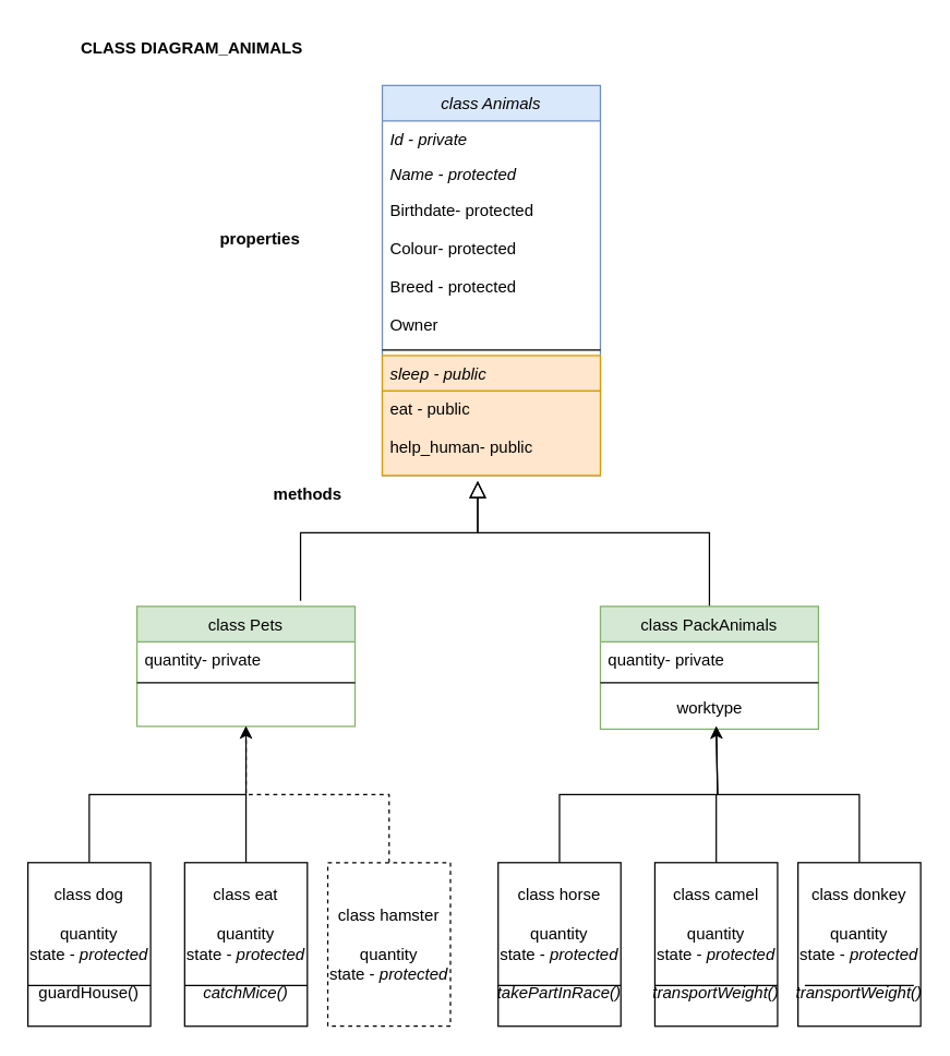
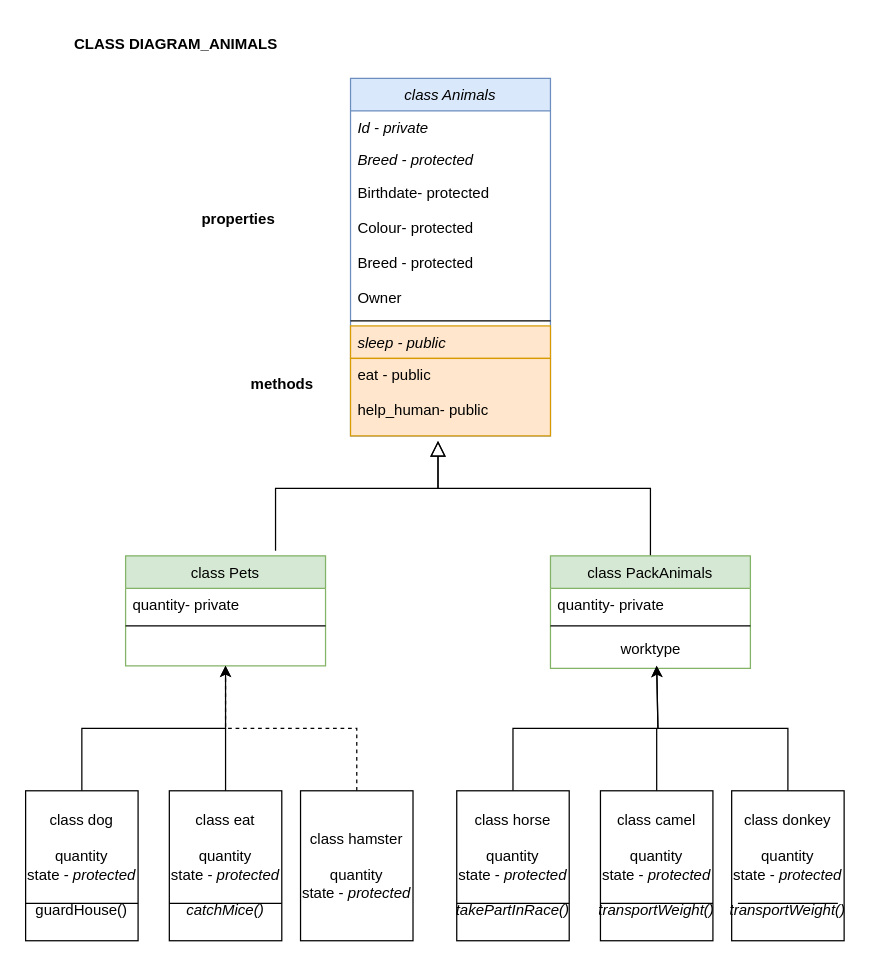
  <mxCell id="0" />
  <mxCell id="1" parent="0" />
  <mxCell id="2" value="class Animals" style="swimlane;fontStyle=2;align=center;verticalAlign=top;childLayout=stackLayout;horizontal=1;startSize=26;horizontalStack=0;resizeParent=1;resizeLast=0;collapsible=1;marginBottom=0;rounded=0;shadow=0;strokeWidth=1;fillColor=#dae8fc;strokeColor=#6c8ebf;" parent="1" vertex="1"><mxGeometry x="280" y="62" width="160" height="286" as="geometry"><mxRectangle x="230" y="140" width="160" height="26" as="alternateBounds" /></mxGeometry></mxCell>
  <mxCell id="3" value="Id - private" style="text;align=left;verticalAlign=top;spacingLeft=4;spacingRight=4;overflow=hidden;rotatable=0;points=[[0,0.5],[1,0.5]];portConstraint=eastwest;fontStyle=2" parent="2" vertex="1"><mxGeometry y="26" width="160" height="26" as="geometry" /></mxCell>
- <mxCell id="4" value="Name - protected" style="text;align=left;verticalAlign=top;spacingLeft=4;spacingRight=4;overflow=hidden;rotatable=0;points=[[0,0.5],[1,0.5]];portConstraint=eastwest;rounded=0;shadow=0;html=0;fontStyle=2" parent="2" vertex="1"><mxGeometry y="52" width="160" height="26" as="geometry" /></mxCell>
+ <mxCell id="4" value="Breed - protected" style="text;align=left;verticalAlign=top;spacingLeft=4;spacingRight=4;overflow=hidden;rotatable=0;points=[[0,0.5],[1,0.5]];portConstraint=eastwest;rounded=0;shadow=0;html=0;fontStyle=2" parent="2" vertex="1"><mxGeometry y="52" width="160" height="26" as="geometry" /></mxCell>
  <mxCell id="5" value="Birthdate- protected&#10;&#10;Colour- protected&#10;&#10;Breed - protected&#10;&#10;Owner" style="text;align=left;verticalAlign=top;spacingLeft=4;spacingRight=4;overflow=hidden;rotatable=0;points=[[0,0.5],[1,0.5]];portConstraint=eastwest;rounded=0;shadow=0;html=0;" parent="2" vertex="1"><mxGeometry y="78" width="160" height="112" as="geometry" /></mxCell>
  <mxCell id="6" value="" style="line;html=1;strokeWidth=1;align=left;verticalAlign=middle;spacingTop=-1;spacingLeft=3;spacingRight=3;rotatable=0;labelPosition=right;points=[];portConstraint=eastwest;" parent="2" vertex="1"><mxGeometry y="190" width="160" height="8" as="geometry" /></mxCell>
  <mxCell id="7" value="sleep - public" style="text;align=left;verticalAlign=top;spacingLeft=4;spacingRight=4;overflow=hidden;rotatable=0;points=[[0,0.5],[1,0.5]];portConstraint=eastwest;fillColor=#ffe6cc;strokeColor=#d79b00;fontStyle=2" vertex="1" parent="2"><mxGeometry y="198" width="160" height="26" as="geometry" /></mxCell>
  <mxCell id="8" value="eat - public&#10;&#10;help_human- public" style="text;align=left;verticalAlign=top;spacingLeft=4;spacingRight=4;overflow=hidden;rotatable=0;points=[[0,0.5],[1,0.5]];portConstraint=eastwest;fillColor=#ffe6cc;strokeColor=#d79b00;" parent="2" vertex="1"><mxGeometry y="224" width="160" height="62" as="geometry" /></mxCell>
  <mxCell id="9" value="class Pets" style="swimlane;fontStyle=0;align=center;verticalAlign=top;childLayout=stackLayout;horizontal=1;startSize=26;horizontalStack=0;resizeParent=1;resizeLast=0;collapsible=1;marginBottom=0;rounded=0;shadow=0;strokeWidth=1;fillColor=#d5e8d4;strokeColor=#82b366;" parent="1" vertex="1"><mxGeometry x="100" y="444" width="160" height="88" as="geometry"><mxRectangle x="130" y="380" width="160" height="26" as="alternateBounds" /></mxGeometry></mxCell>
  <mxCell id="10" value="quantity- private" style="text;align=left;verticalAlign=top;spacingLeft=4;spacingRight=4;overflow=hidden;rotatable=0;points=[[0,0.5],[1,0.5]];portConstraint=eastwest;" parent="9" vertex="1"><mxGeometry y="26" width="160" height="26" as="geometry" /></mxCell>
  <mxCell id="11" value="" style="line;html=1;strokeWidth=1;align=left;verticalAlign=middle;spacingTop=-1;spacingLeft=3;spacingRight=3;rotatable=0;labelPosition=right;points=[];portConstraint=eastwest;" parent="9" vertex="1"><mxGeometry y="52" width="160" height="8" as="geometry" /></mxCell>
  <mxCell id="12" value="" style="endArrow=block;endSize=10;endFill=0;shadow=0;strokeWidth=1;rounded=0;curved=0;edgeStyle=elbowEdgeStyle;elbow=vertical;" parent="1" edge="1"><mxGeometry width="160" relative="1" as="geometry"><mxPoint x="220" y="440" as="sourcePoint" /><mxPoint x="350" y="352" as="targetPoint" /><Array as="points"><mxPoint x="350" y="390" /></Array></mxGeometry></mxCell>
  <mxCell id="13" value="" style="endArrow=block;endSize=10;endFill=0;shadow=0;strokeWidth=1;rounded=0;curved=0;edgeStyle=elbowEdgeStyle;elbow=vertical;exitX=0.5;exitY=0;exitDx=0;exitDy=0;" parent="1" source="15" edge="1"><mxGeometry width="160" relative="1" as="geometry"><mxPoint x="520" y="420" as="sourcePoint" /><mxPoint x="350" y="352" as="targetPoint" /><Array as="points"><mxPoint x="350" y="390" /><mxPoint x="580" y="410" /></Array></mxGeometry></mxCell>
  <mxCell id="14" value="CLASS DIAGRAM_ANIMALS" style="text;html=1;align=center;verticalAlign=middle;resizable=0;points=[];autosize=1;strokeColor=none;fillColor=none;fontStyle=1" vertex="1" parent="1"><mxGeometry x="50" y="20" width="180" height="30" as="geometry" /></mxCell>
  <mxCell id="15" value="class PackAnimals" style="swimlane;fontStyle=0;align=center;verticalAlign=top;childLayout=stackLayout;horizontal=1;startSize=26;horizontalStack=0;resizeParent=1;resizeLast=0;collapsible=1;marginBottom=0;rounded=0;shadow=0;strokeWidth=1;fillColor=#d5e8d4;strokeColor=#82b366;" vertex="1" parent="1"><mxGeometry x="440" y="444" width="160" height="90" as="geometry"><mxRectangle x="130" y="380" width="160" height="26" as="alternateBounds" /></mxGeometry></mxCell>
  <mxCell id="16" value="quantity- private" style="text;align=left;verticalAlign=top;spacingLeft=4;spacingRight=4;overflow=hidden;rotatable=0;points=[[0,0.5],[1,0.5]];portConstraint=eastwest;" vertex="1" parent="15"><mxGeometry y="26" width="160" height="26" as="geometry" /></mxCell>
  <mxCell id="17" value="" style="line;html=1;strokeWidth=1;align=left;verticalAlign=middle;spacingTop=-1;spacingLeft=3;spacingRight=3;rotatable=0;labelPosition=right;points=[];portConstraint=eastwest;" vertex="1" parent="15"><mxGeometry y="52" width="160" height="8" as="geometry" /></mxCell>
  <mxCell id="18" value="worktype" style="text;html=1;align=center;verticalAlign=middle;resizable=0;points=[];autosize=1;strokeColor=none;fillColor=none;" vertex="1" parent="15"><mxGeometry y="60" width="160" height="30" as="geometry" /></mxCell>
  <mxCell id="19" style="edgeStyle=orthogonalEdgeStyle;rounded=0;orthogonalLoop=1;jettySize=auto;html=1;entryX=0.5;entryY=1;entryDx=0;entryDy=0;" edge="1" parent="1" source="20" target="9"><mxGeometry relative="1" as="geometry" /></mxCell>
  <mxCell id="20" value="class dog&lt;div&gt;&lt;br&gt;&lt;/div&gt;&lt;div&gt;&lt;span style=&quot;text-align: left; text-wrap-mode: nowrap;&quot;&gt;quantity&lt;/span&gt;&lt;/div&gt;&lt;div&gt;state - &lt;i&gt;protected&lt;/i&gt;&lt;/div&gt;&lt;div&gt;&lt;i&gt;&lt;br&gt;&lt;/i&gt;&lt;/div&gt;&lt;div&gt;guardHouse()&lt;/div&gt;" style="rounded=0;whiteSpace=wrap;html=1;" vertex="1" parent="1"><mxGeometry x="20" y="632" width="90" height="120" as="geometry" /></mxCell>
  <mxCell id="21" value="class eat&lt;div&gt;&lt;br&gt;&lt;/div&gt;&lt;div&gt;&lt;div&gt;&lt;span style=&quot;text-align: left; text-wrap-mode: nowrap;&quot;&gt;quantity&lt;/span&gt;&lt;/div&gt;&lt;div&gt;state -&amp;nbsp;&lt;i&gt;protected&lt;/i&gt;&lt;/div&gt;&lt;/div&gt;&lt;div&gt;&lt;i&gt;&lt;br&gt;&lt;/i&gt;&lt;/div&gt;&lt;div&gt;&lt;i&gt;catchMice()&lt;/i&gt;&lt;/div&gt;" style="rounded=0;whiteSpace=wrap;html=1;" vertex="1" parent="1"><mxGeometry x="135" y="632" width="90" height="120" as="geometry" /></mxCell>
  <mxCell id="22" style="edgeStyle=orthogonalEdgeStyle;rounded=0;orthogonalLoop=1;jettySize=auto;html=1;entryX=0.5;entryY=1;entryDx=0;entryDy=0;dashed=1;" edge="1" parent="1" source="23" target="9"><mxGeometry relative="1" as="geometry" /></mxCell>
- <mxCell id="23" value="class hamster&lt;div&gt;&lt;br&gt;&lt;/div&gt;&lt;div&gt;&lt;div&gt;&lt;span style=&quot;text-align: left; text-wrap-mode: nowrap;&quot;&gt;quantity&lt;/span&gt;&lt;/div&gt;&lt;div&gt;state -&amp;nbsp;&lt;i&gt;protected&lt;/i&gt;&lt;/div&gt;&lt;/div&gt;" style="rounded=0;whiteSpace=wrap;html=1;dashed=1;" vertex="1" parent="1"><mxGeometry x="240" y="632" width="90" height="120" as="geometry" /></mxCell>
+ <mxCell id="23" value="class hamster&lt;div&gt;&lt;br&gt;&lt;/div&gt;&lt;div&gt;&lt;div&gt;&lt;span style=&quot;text-align: left; text-wrap-mode: nowrap;&quot;&gt;quantity&lt;/span&gt;&lt;/div&gt;&lt;div&gt;state -&amp;nbsp;&lt;i&gt;protected&lt;/i&gt;&lt;/div&gt;&lt;/div&gt;" style="rounded=0;whiteSpace=wrap;html=1;" vertex="1" parent="1"><mxGeometry x="240" y="632" width="90" height="120" as="geometry" /></mxCell>
  <mxCell id="24" value="" style="endArrow=none;html=1;rounded=0;" edge="1" parent="1"><mxGeometry width="50" height="50" relative="1" as="geometry"><mxPoint x="180" y="632" as="sourcePoint" /><mxPoint x="180" y="582" as="targetPoint" /></mxGeometry></mxCell>
  <mxCell id="25" style="edgeStyle=orthogonalEdgeStyle;rounded=0;orthogonalLoop=1;jettySize=auto;html=1;entryX=0.5;entryY=1;entryDx=0;entryDy=0;" edge="1" parent="1" source="26"><mxGeometry relative="1" as="geometry"><mxPoint x="525" y="532" as="targetPoint" /><Array as="points"><mxPoint x="410" y="582" /><mxPoint x="526" y="582" /></Array></mxGeometry></mxCell>
  <mxCell id="26" value="class horse&lt;div&gt;&lt;br&gt;&lt;/div&gt;&lt;div&gt;&lt;div&gt;&lt;span style=&quot;text-align: left; text-wrap-mode: nowrap;&quot;&gt;quantity&lt;/span&gt;&lt;/div&gt;&lt;div&gt;state -&amp;nbsp;&lt;i&gt;protected&lt;/i&gt;&lt;/div&gt;&lt;/div&gt;&lt;div&gt;&lt;i&gt;&lt;br&gt;&lt;/i&gt;&lt;/div&gt;&lt;div&gt;&lt;i&gt;takePartInRace()&lt;/i&gt;&lt;/div&gt;" style="rounded=0;whiteSpace=wrap;html=1;" vertex="1" parent="1"><mxGeometry x="365" y="632" width="90" height="120" as="geometry" /></mxCell>
  <mxCell id="27" value="class camel&lt;div&gt;&lt;br&gt;&lt;/div&gt;&lt;div&gt;&lt;div&gt;&lt;span style=&quot;text-align: left; text-wrap-mode: nowrap;&quot;&gt;quantity&lt;/span&gt;&lt;/div&gt;&lt;div&gt;state -&amp;nbsp;&lt;i&gt;protected&lt;/i&gt;&lt;/div&gt;&lt;/div&gt;&lt;div&gt;&lt;i&gt;&lt;br&gt;&lt;/i&gt;&lt;/div&gt;&lt;div&gt;&lt;i&gt;transportWeight()&lt;/i&gt;&lt;/div&gt;" style="rounded=0;whiteSpace=wrap;html=1;" vertex="1" parent="1"><mxGeometry x="480" y="632" width="90" height="120" as="geometry" /></mxCell>
  <mxCell id="28" style="edgeStyle=orthogonalEdgeStyle;rounded=0;orthogonalLoop=1;jettySize=auto;html=1;entryX=0.5;entryY=1;entryDx=0;entryDy=0;" edge="1" parent="1" source="29"><mxGeometry relative="1" as="geometry"><mxPoint x="525" y="532" as="targetPoint" /><Array as="points"><mxPoint x="630" y="582" /><mxPoint x="526" y="582" /></Array></mxGeometry></mxCell>
  <mxCell id="29" value="class donkey&lt;div&gt;&lt;br&gt;&lt;/div&gt;&lt;div&gt;&lt;div&gt;&lt;span style=&quot;text-align: left; text-wrap-mode: nowrap;&quot;&gt;quantity&lt;/span&gt;&lt;/div&gt;&lt;div&gt;state -&amp;nbsp;&lt;i&gt;protected&lt;/i&gt;&lt;/div&gt;&lt;/div&gt;&lt;div&gt;&lt;i&gt;&lt;br&gt;&lt;/i&gt;&lt;/div&gt;&lt;div&gt;&lt;i&gt;transportWeight()&lt;/i&gt;&lt;i&gt;&lt;/i&gt;&lt;/div&gt;" style="rounded=0;whiteSpace=wrap;html=1;" vertex="1" parent="1"><mxGeometry x="585" y="632" width="90" height="120" as="geometry" /></mxCell>
  <mxCell id="30" value="" style="endArrow=none;html=1;rounded=0;" edge="1" parent="1"><mxGeometry width="50" height="50" relative="1" as="geometry"><mxPoint x="525" y="632" as="sourcePoint" /><mxPoint x="525" y="582" as="targetPoint" /></mxGeometry></mxCell>
  <mxCell id="31" value="properties" style="text;html=1;align=center;verticalAlign=middle;resizable=0;points=[];autosize=1;strokeColor=none;fillColor=none;fontStyle=1" vertex="1" parent="1"><mxGeometry x="150" y="160" width="80" height="30" as="geometry" /></mxCell>
- <mxCell id="32" value="methods" style="text;html=1;align=center;verticalAlign=middle;resizable=0;points=[];autosize=1;strokeColor=none;fillColor=none;fontStyle=1" vertex="1" parent="1"><mxGeometry x="190" y="347" width="70" height="30" as="geometry" /></mxCell>
+ <mxCell id="32" value="methods" style="text;html=1;align=center;verticalAlign=middle;resizable=0;points=[];autosize=1;strokeColor=none;fillColor=none;fontStyle=1" vertex="1" parent="1"><mxGeometry x="190" y="292" width="70" height="30" as="geometry" /></mxCell>
  <mxCell id="33" value="" style="endArrow=none;html=1;rounded=0;" edge="1" parent="1" target="20"><mxGeometry width="50" height="50" relative="1" as="geometry"><mxPoint x="20" y="722" as="sourcePoint" /><mxPoint x="70" y="672" as="targetPoint" /><Array as="points"><mxPoint x="110" y="722" /></Array></mxGeometry></mxCell>
  <mxCell id="34" value="" style="endArrow=none;html=1;rounded=0;" edge="1" parent="1"><mxGeometry width="50" height="50" relative="1" as="geometry"><mxPoint x="135" y="722" as="sourcePoint" /><mxPoint x="225" y="722" as="targetPoint" /><Array as="points"><mxPoint x="225" y="722" /></Array></mxGeometry></mxCell>
  <mxCell id="35" value="" style="endArrow=none;html=1;rounded=0;" edge="1" parent="1"><mxGeometry width="50" height="50" relative="1" as="geometry"><mxPoint x="365" y="722" as="sourcePoint" /><mxPoint x="455" y="722" as="targetPoint" /><Array as="points"><mxPoint x="455" y="722" /></Array></mxGeometry></mxCell>
  <mxCell id="36" value="" style="endArrow=none;html=1;rounded=0;" edge="1" parent="1"><mxGeometry width="50" height="50" relative="1" as="geometry"><mxPoint x="480" y="722" as="sourcePoint" /><mxPoint x="570" y="722" as="targetPoint" /><Array as="points"><mxPoint x="570" y="722" /></Array></mxGeometry></mxCell>
  <mxCell id="37" value="" style="endArrow=none;html=1;rounded=0;" edge="1" parent="1"><mxGeometry width="50" height="50" relative="1" as="geometry"><mxPoint x="590" y="722" as="sourcePoint" /><mxPoint x="670" y="722" as="targetPoint" /><Array as="points"><mxPoint x="670" y="722" /></Array></mxGeometry></mxCell>
